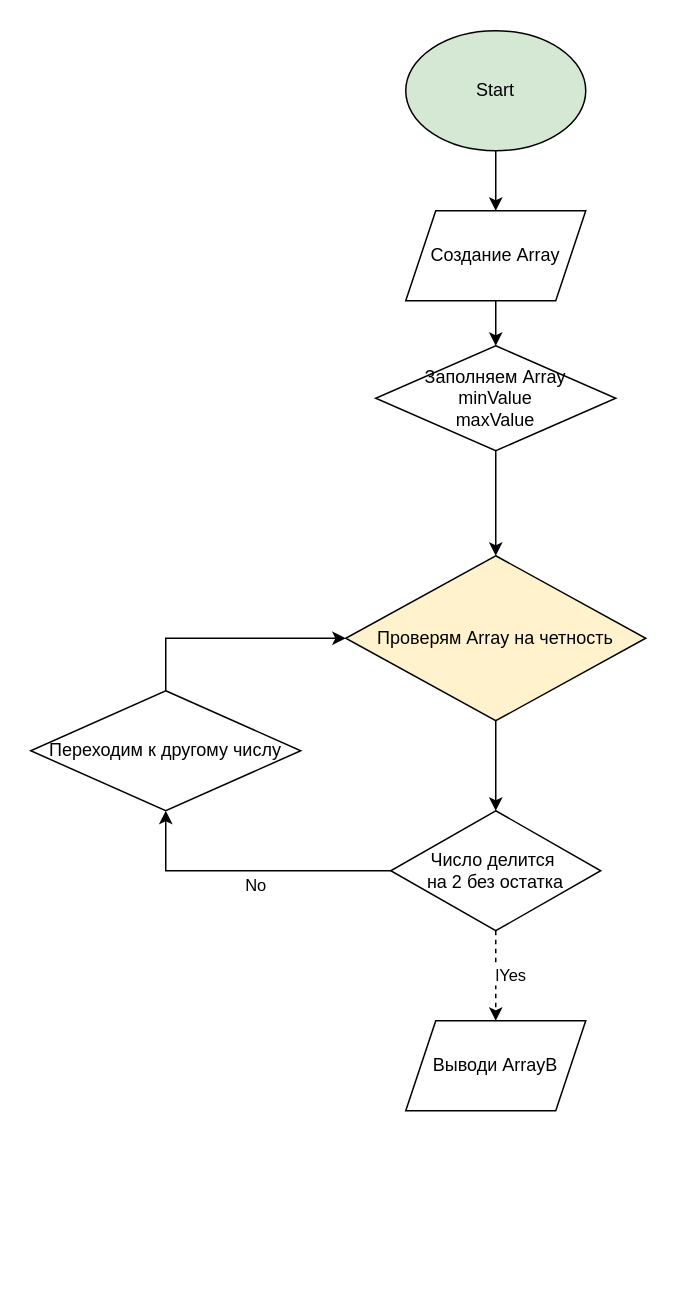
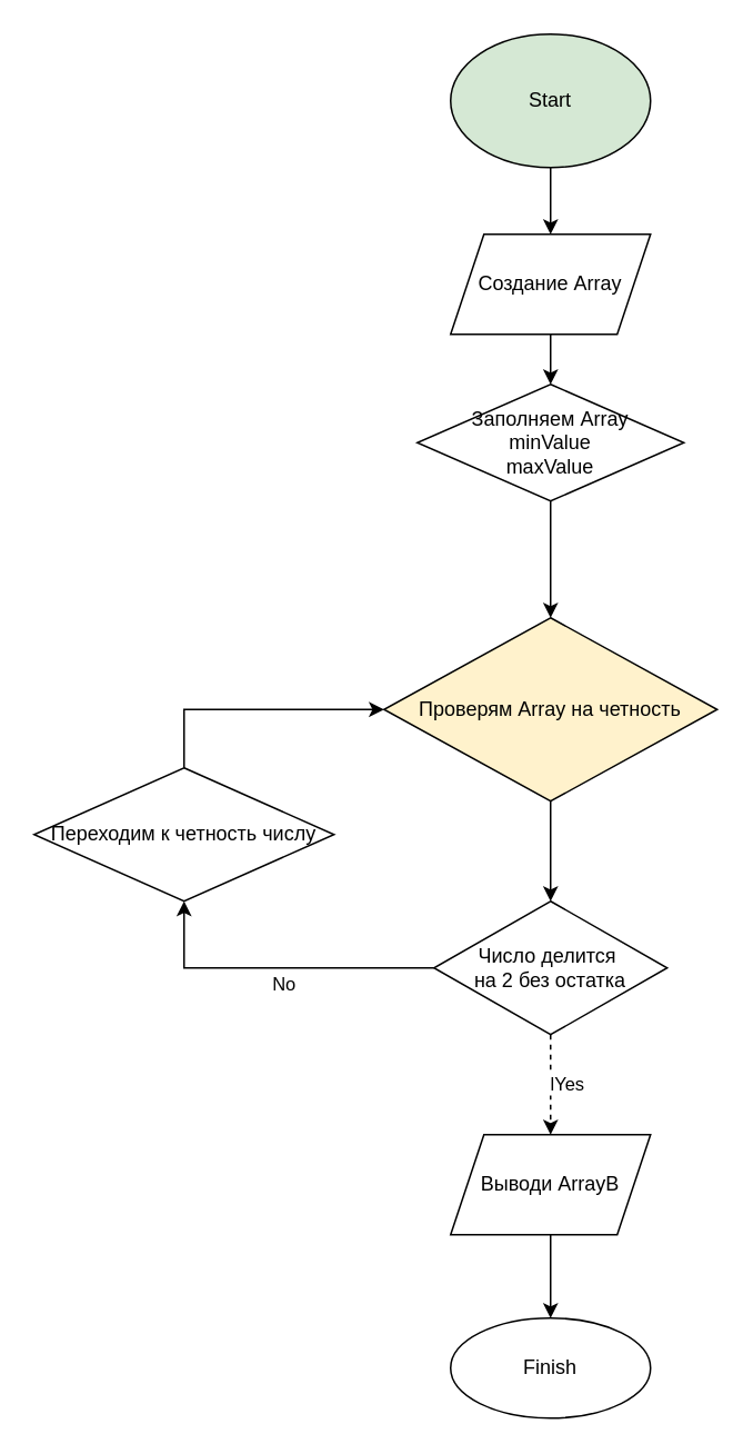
  <mxCell id="0" />
  <mxCell id="1" parent="0" />
  <mxCell id="2" value="" style="edgeStyle=orthogonalEdgeStyle;rounded=0;orthogonalLoop=1;jettySize=auto;html=1;" edge="1" parent="1" source="3" target="5"><mxGeometry relative="1" as="geometry" /></mxCell>
  <mxCell id="3" value="Start" style="ellipse;whiteSpace=wrap;html=1;fillColor=#d5e8d4;" vertex="1" parent="1"><mxGeometry x="270" y="20" width="120" height="80" as="geometry" /></mxCell>
  <mxCell id="4" value="" style="edgeStyle=orthogonalEdgeStyle;rounded=0;orthogonalLoop=1;jettySize=auto;html=1;" edge="1" parent="1" source="5" target="7"><mxGeometry relative="1" as="geometry" /></mxCell>
  <mxCell id="5" value="Создание Array" style="shape=parallelogram;perimeter=parallelogramPerimeter;whiteSpace=wrap;html=1;fixedSize=1;" vertex="1" parent="1"><mxGeometry x="270" y="140" width="120" height="60" as="geometry" /></mxCell>
  <mxCell id="6" value="" style="edgeStyle=orthogonalEdgeStyle;rounded=0;orthogonalLoop=1;jettySize=auto;html=1;" edge="1" parent="1" source="7" target="9"><mxGeometry relative="1" as="geometry" /></mxCell>
  <mxCell id="7" value="Заполняем Array&lt;br&gt;minValue&lt;br&gt;maxValue" style="rhombus;whiteSpace=wrap;html=1;" vertex="1" parent="1"><mxGeometry x="250" y="230" width="160" height="70" as="geometry" /></mxCell>
  <mxCell id="8" value="" style="edgeStyle=orthogonalEdgeStyle;rounded=0;orthogonalLoop=1;jettySize=auto;html=1;" edge="1" parent="1" source="9"><mxGeometry relative="1" as="geometry"><mxPoint x="330" y="540" as="targetPoint" /></mxGeometry></mxCell>
  <mxCell id="9" value="Проверям Array на четность" style="rhombus;whiteSpace=wrap;html=1;fillColor=#fff2cc;" vertex="1" parent="1"><mxGeometry x="230" y="370" width="200" height="110" as="geometry" /></mxCell>
  <mxCell id="10" value="lYes" style="edgeStyle=orthogonalEdgeStyle;rounded=0;orthogonalLoop=1;jettySize=auto;html=1;dashed=1;" edge="1" parent="1" source="12" target="14"><mxGeometry y="10" relative="1" as="geometry"><mxPoint as="offset" /></mxGeometry></mxCell>
  <mxCell id="11" value="No" style="edgeStyle=orthogonalEdgeStyle;rounded=0;orthogonalLoop=1;jettySize=auto;html=1;" edge="1" parent="1" source="12" target="15"><mxGeometry x="-0.053" y="10" relative="1" as="geometry"><Array as="points"><mxPoint x="110" y="580" /></Array><mxPoint as="offset" /></mxGeometry></mxCell>
  <mxCell id="12" value="Число делится&amp;nbsp;&lt;br&gt;на 2 без остатка" style="rhombus;whiteSpace=wrap;html=1;" vertex="1" parent="1"><mxGeometry x="260" y="540" width="140" height="80" as="geometry" /></mxCell>
+ <mxCell id="13" value="" style="edgeStyle=orthogonalEdgeStyle;rounded=0;orthogonalLoop=1;jettySize=auto;html=1;" edge="1" parent="1" source="14" target="17"><mxGeometry relative="1" as="geometry" /></mxCell>
  <mxCell id="14" value="Выводи ArrayB" style="shape=parallelogram;perimeter=parallelogramPerimeter;whiteSpace=wrap;html=1;fixedSize=1;" vertex="1" parent="1"><mxGeometry x="270" y="680" width="120" height="60" as="geometry" /></mxCell>
- <mxCell id="15" value="Переходим к другому числу" style="rhombus;whiteSpace=wrap;html=1;" vertex="1" parent="1"><mxGeometry x="20" y="460" width="180" height="80" as="geometry" /></mxCell>
+ <mxCell id="15" value="Переходим к четность числу" style="rhombus;whiteSpace=wrap;html=1;" vertex="1" parent="1"><mxGeometry x="20" y="460" width="180" height="80" as="geometry" /></mxCell>
  <mxCell id="16" value="" style="endArrow=classic;html=1;rounded=0;exitX=0.5;exitY=0;exitDx=0;exitDy=0;entryX=0;entryY=0.5;entryDx=0;entryDy=0;" edge="1" parent="1" source="15" target="9"><mxGeometry width="50" height="50" relative="1" as="geometry"><mxPoint x="150" y="510" as="sourcePoint" /><mxPoint x="200" y="460" as="targetPoint" /><Array as="points"><mxPoint x="110" y="425" /></Array></mxGeometry></mxCell>
+ <mxCell id="17" value="Finish" style="ellipse;whiteSpace=wrap;html=1;" vertex="1" parent="1"><mxGeometry x="270" y="790" width="120" height="60" as="geometry" /></mxCell>
